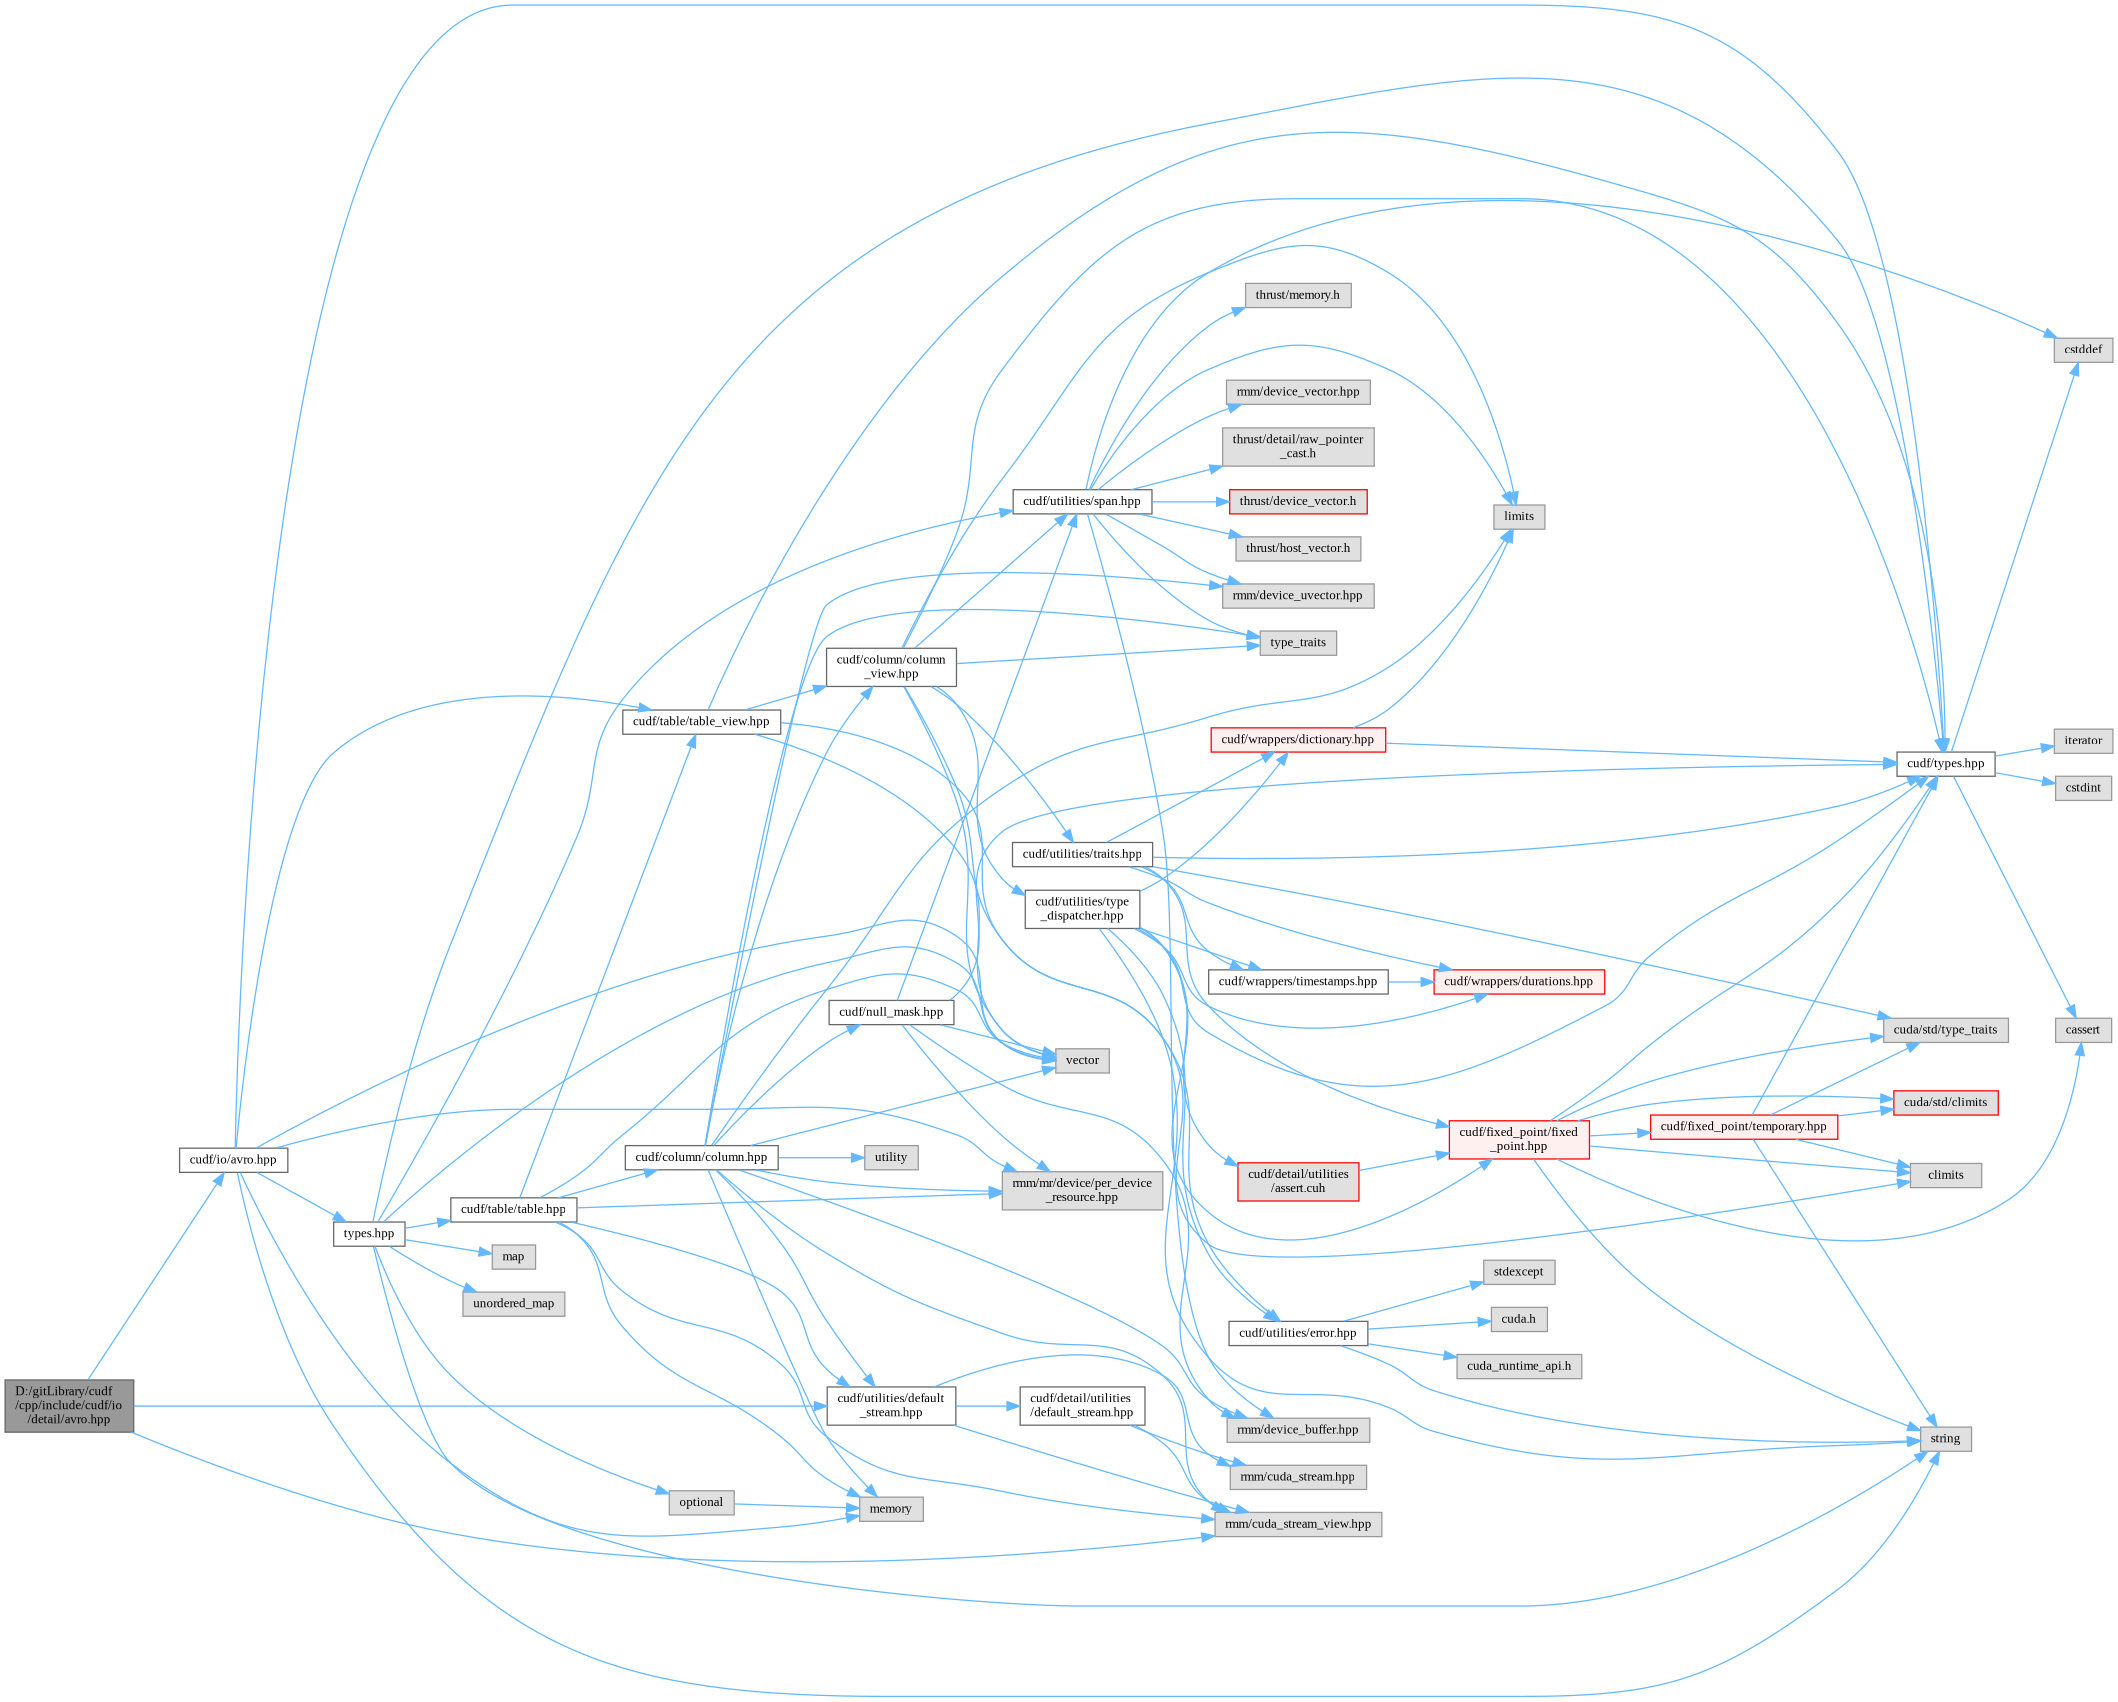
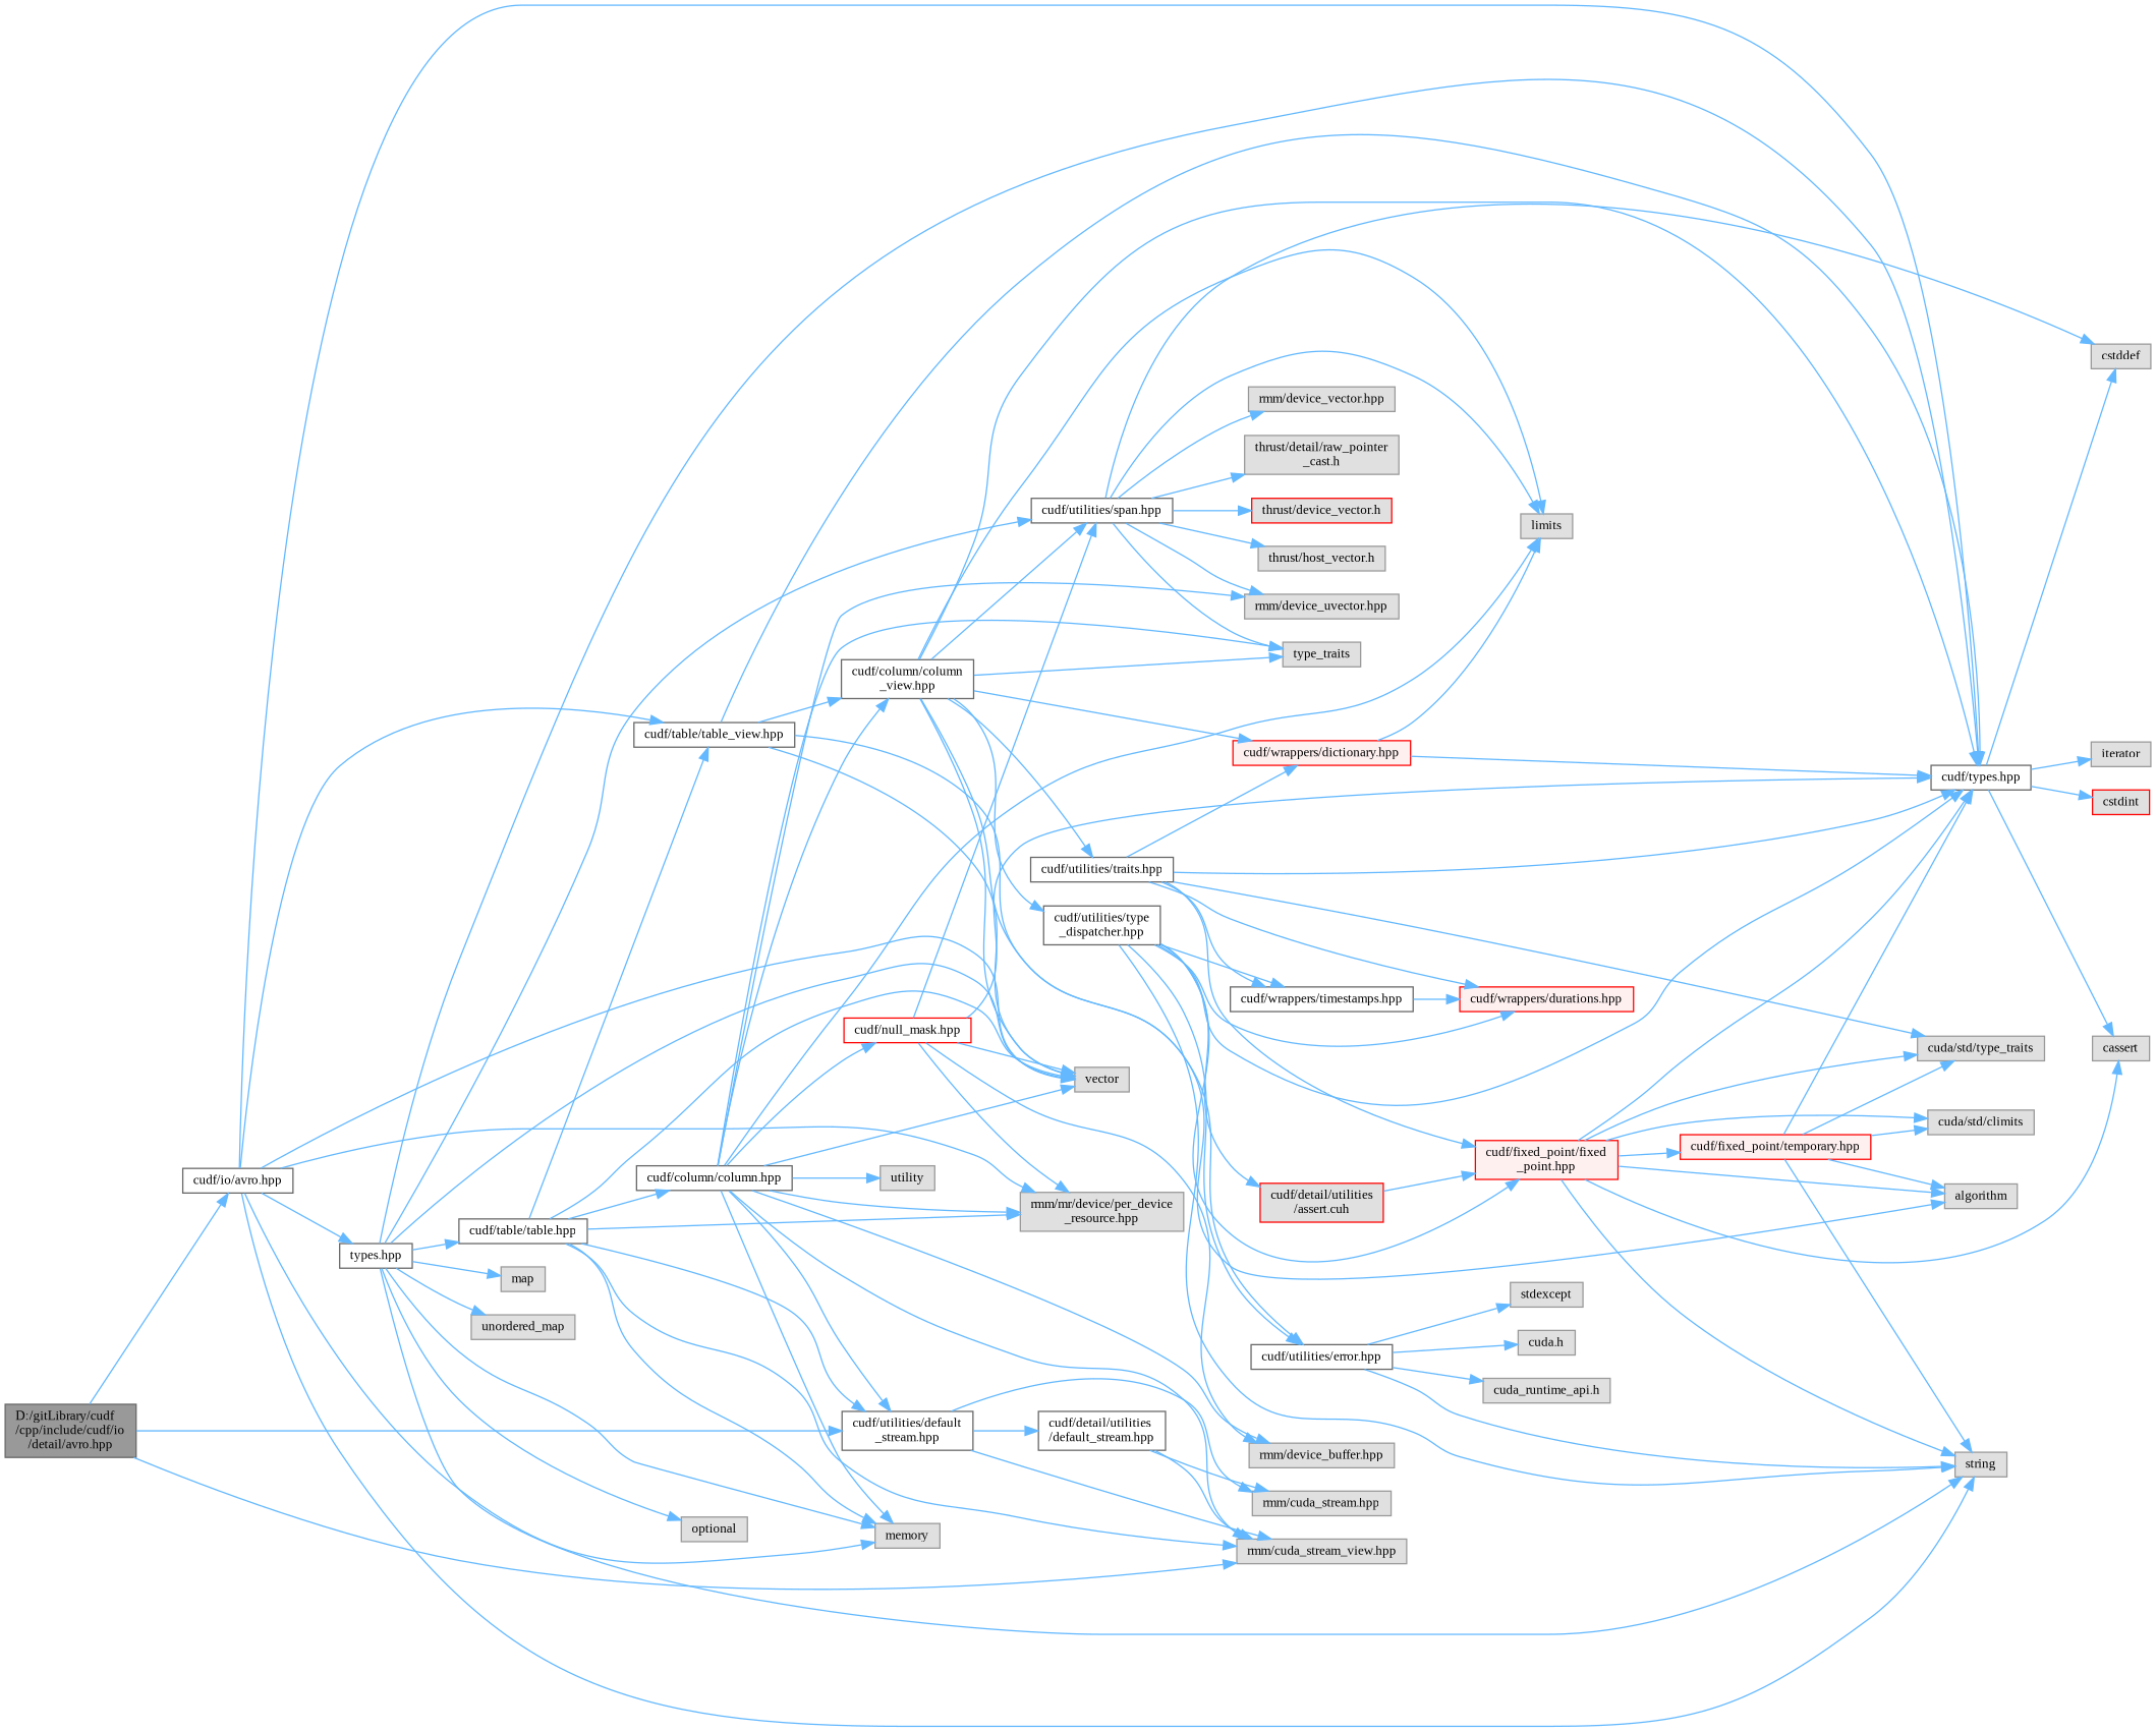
  digraph {
    fontname="Liberation Serif"
    rankdir=LR
    node [color=grey60 fillcolor="#E0E0E0" fontname="Liberation Serif" fontsize=10 shape=box style=filled]
    edge [color=steelblue1 fontname="Liberation Serif" fontsize=10 labelfontname=Helvetica labelfontsize=10 style=solid]
    n1 [color=gray40 fillcolor=grey60 fontcolor=black height=0.2 label="D:/gitLibrary/cudf\l/cpp/include/cudf/io\l/detail/avro.hpp" width=0.4]
    n2 [color=grey40 fillcolor=white height=0.2 label="cudf/io/avro.hpp" width=0.4]
    n3 [color=grey40 fillcolor=white height=0.2 label="cudf/utilities/default\l_stream.hpp" width=0.4]
    n4 [height=0.2 label="rmm/cuda_stream_view.hpp" width=0.4]
    n5 [color=grey40 fillcolor=white height=0.2 label="types.hpp" width=0.4]
    n6 [color=grey40 fillcolor=white height=0.2 label="cudf/types.hpp" width=0.4]
    n7 [height=0.2 label=string width=0.4]
    n8 [height=0.2 label=vector width=0.4]
    n9 [height=0.2 label="rmm/mr/device/per_device\l_resource.hpp" width=0.4]
    n10 [height=0.2 label=memory width=0.4]
    n11 [color=grey40 fillcolor=white height=0.2 label="cudf/table/table_view.hpp" width=0.4]
    n12 [color=grey40 fillcolor=white height=0.2 label="cudf/detail/utilities\l/default_stream.hpp" width=0.4]
    n13 [height=0.2 label="rmm/cuda_stream.hpp" width=0.4]
    n14 [color=grey40 fillcolor=white height=0.2 label="cudf/table/table.hpp" width=0.4]
    n15 [color=grey40 fillcolor=white height=0.2 label="cudf/utilities/span.hpp" width=0.4]
    n16 [height=0.2 label=map width=0.4]
    n17 [height=0.2 label=optional width=0.4]
    n18 [height=0.2 label=unordered_map width=0.4]
    n19 [height=0.2 label=cassert width=0.4]
    n20 [height=0.2 label=cstddef width=0.4]
-   n21 [height=0.2 label=cstdint width=0.4]
+   n21 [color=red height=0.2 label=cstdint width=0.4]
    n22 [height=0.2 label=iterator width=0.4]
    n23 [color=grey40 fillcolor=white height=0.2 label="cudf/column/column\l_view.hpp" width=0.4]
-   n24 [height=0.2 label=climits width=0.4]
+   n24 [height=0.2 label=algorithm width=0.4]
    n25 [color=grey40 fillcolor=white height=0.2 label="cudf/column/column.hpp" width=0.4]
    n26 [height=0.2 label="rmm/device_buffer.hpp" width=0.4]
    n27 [height=0.2 label="rmm/device_uvector.hpp" width=0.4]
    n28 [height=0.2 label=type_traits width=0.4]
    n29 [height=0.2 label=limits width=0.4]
    n30 [height=0.2 label="rmm/device_vector.hpp" width=0.4]
    n31 [height=0.2 label="thrust/detail/raw_pointer\l_cast.h" width=0.4]
    n32 [color=red height=0.2 label="thrust/device_vector.h" width=0.4]
    n33 [height=0.2 label="thrust/host_vector.h" width=0.4]
-   n34 [height=0.2 label="thrust/memory.h" width=0.4]
-   n35 [color=grey40 fillcolor=white height=0.2 label="cudf/null_mask.hpp" width=0.4]
+   n35 [color=red fillcolor=white height=0.2 label="cudf/null_mask.hpp" width=0.4]
    n36 [height=0.2 label=utility width=0.4]
    n37 [color=grey40 fillcolor=white height=0.2 label="cudf/utilities/error.hpp" width=0.4]
    n38 [color=grey40 fillcolor=white height=0.2 label="cudf/utilities/traits.hpp" width=0.4]
    n39 [color=grey40 fillcolor=white height=0.2 label="cudf/utilities/type\l_dispatcher.hpp" width=0.4]
    n40 [height=0.2 label="cuda.h" width=0.4]
    n41 [height=0.2 label="cuda_runtime_api.h" width=0.4]
    n42 [height=0.2 label=stdexcept width=0.4]
    n43 [color=red fillcolor="#FFF0F0" height=0.2 label="cudf/fixed_point/fixed\l_point.hpp" width=0.4]
    n44 [height=0.2 label="cuda/std/type_traits" width=0.4]
    n45 [color=red fillcolor="#FFF0F0" height=0.2 label="cudf/wrappers/dictionary.hpp" width=0.4]
    n46 [color=red fillcolor="#FFF0F0" height=0.2 label="cudf/wrappers/durations.hpp" width=0.4]
    n47 [color=grey40 fillcolor=white height=0.2 label="cudf/wrappers/timestamps.hpp" width=0.4]
    n48 [color=red height=0.2 label="cudf/detail/utilities\l/assert.cuh" width=0.4]
    n49 [color=red fillcolor="#FFF0F0" height=0.2 label="cudf/fixed_point/temporary.hpp" width=0.4]
-   n50 [color=red height=0.2 label="cuda/std/climits" width=0.4]
+   n50 [height=0.2 label="cuda/std/climits" width=0.4]
    n1 -> n2
    n1 -> n3
    n1 -> n4
    n2 -> n5
    n2 -> n6
    n2 -> n7
    n2 -> n8
    n2 -> n9
    n2 -> n10
    n2 -> n11
    n3 -> n4
    n3 -> n12
    n3 -> n13
    n5 -> n6
    n5 -> n7
    n5 -> n8
-   n17 -> n10
+   n5 -> n10
    n5 -> n14
    n5 -> n15
    n5 -> n16
    n5 -> n17
    n5 -> n18
    n6 -> n19
    n6 -> n20
    n6 -> n21
    n6 -> n22
    n11 -> n6
    n11 -> n8
    n11 -> n23
    n11 -> n24
    n12 -> n4
    n12 -> n13
    n14 -> n3
    n14 -> n4
    n14 -> n8
    n14 -> n9
    n14 -> n10
    n14 -> n11
    n14 -> n25
    n15 -> n20
-   n15 -> n26
    n15 -> n27
    n15 -> n28
    n15 -> n29
    n15 -> n30
    n15 -> n31
    n15 -> n32
    n15 -> n33
-   n15 -> n34
    n23 -> n6
    n23 -> n8
    n23 -> n15
    n23 -> n28
    n23 -> n29
    n23 -> n37
    n23 -> n38
    n23 -> n39
    n25 -> n3
    n25 -> n4
    n25 -> n8
    n25 -> n9
    n25 -> n10
    n25 -> n23
    n25 -> n26
    n25 -> n27
    n25 -> n28
    n25 -> n29
    n25 -> n35
    n25 -> n36
    n35 -> n6
    n35 -> n8
    n35 -> n9
    n35 -> n15
    n35 -> n26
    n37 -> n7
    n37 -> n40
    n37 -> n41
    n37 -> n42
    n38 -> n6
    n38 -> n43
    n38 -> n44
    n38 -> n45
    n38 -> n46
    n38 -> n47
    n39 -> n6
    n39 -> n7
    n39 -> n37
    n39 -> n43
-   n39 -> n45
+   n23 -> n45
    n39 -> n46
    n39 -> n47
    n39 -> n48
    n43 -> n6
    n43 -> n7
    n43 -> n19
    n43 -> n24
    n43 -> n44
    n43 -> n49
    n43 -> n50
    n45 -> n6
    n45 -> n29
    n47 -> n46
    n48 -> n43
    n49 -> n6
    n49 -> n7
    n49 -> n24
    n49 -> n44
    n49 -> n50
  }
